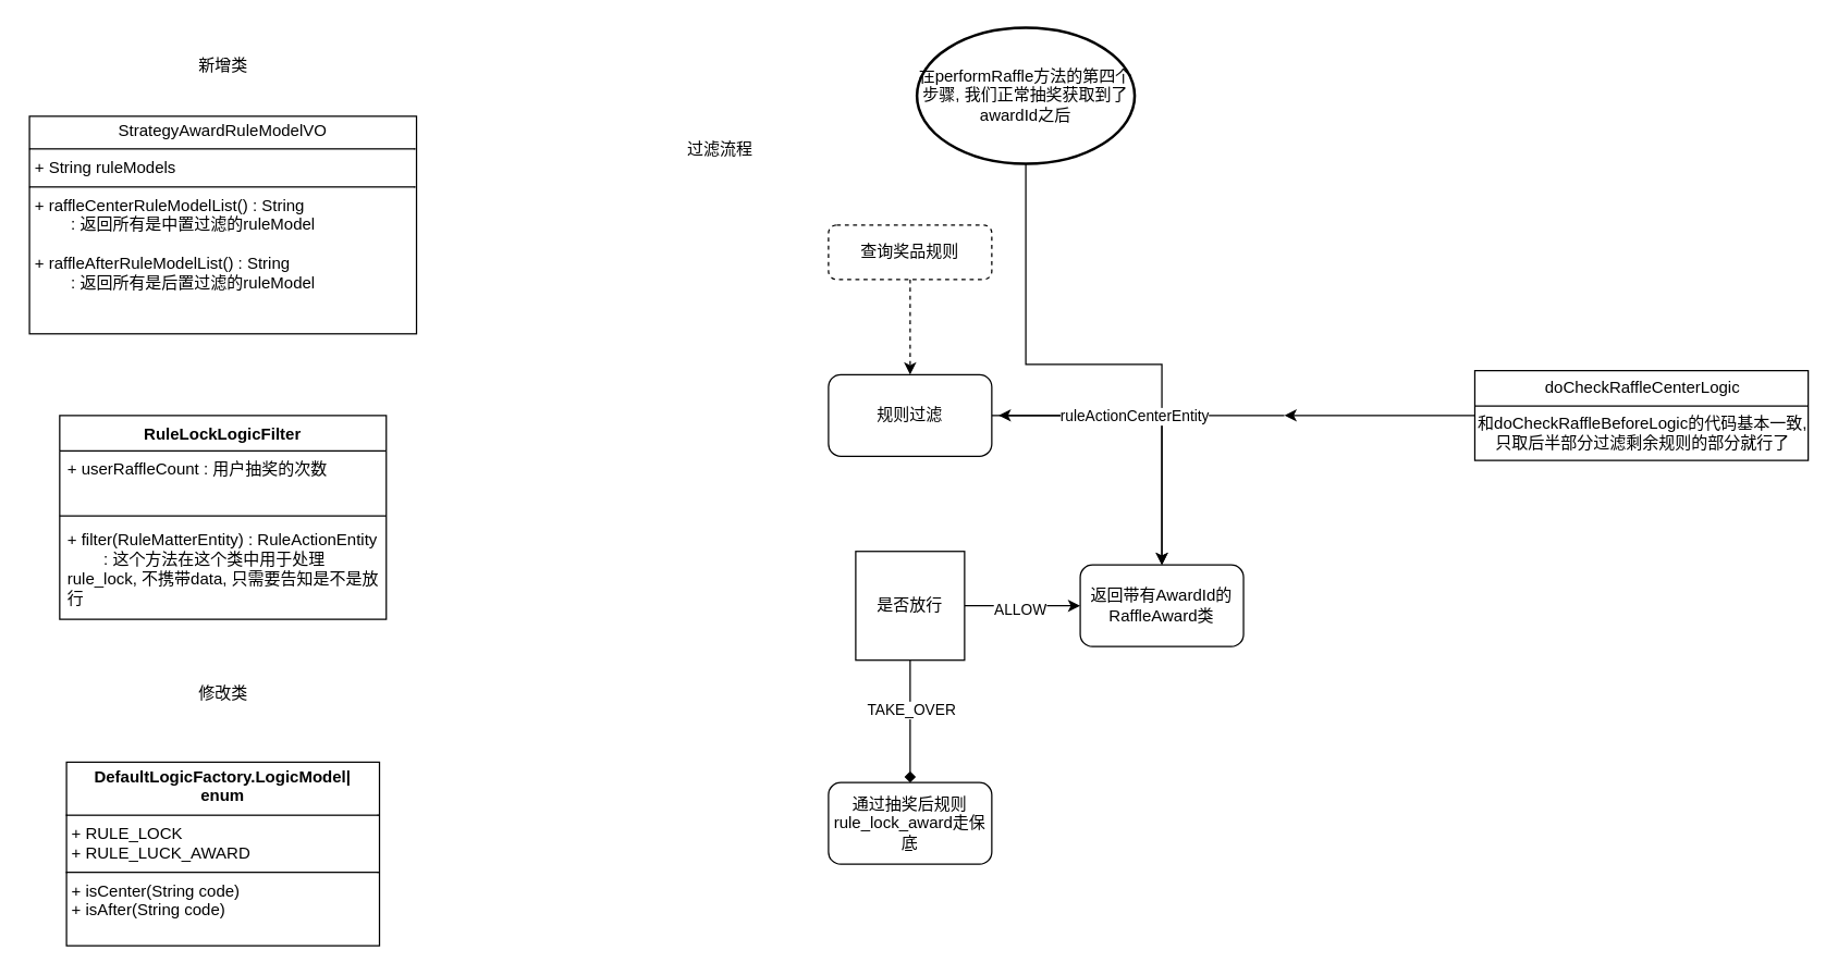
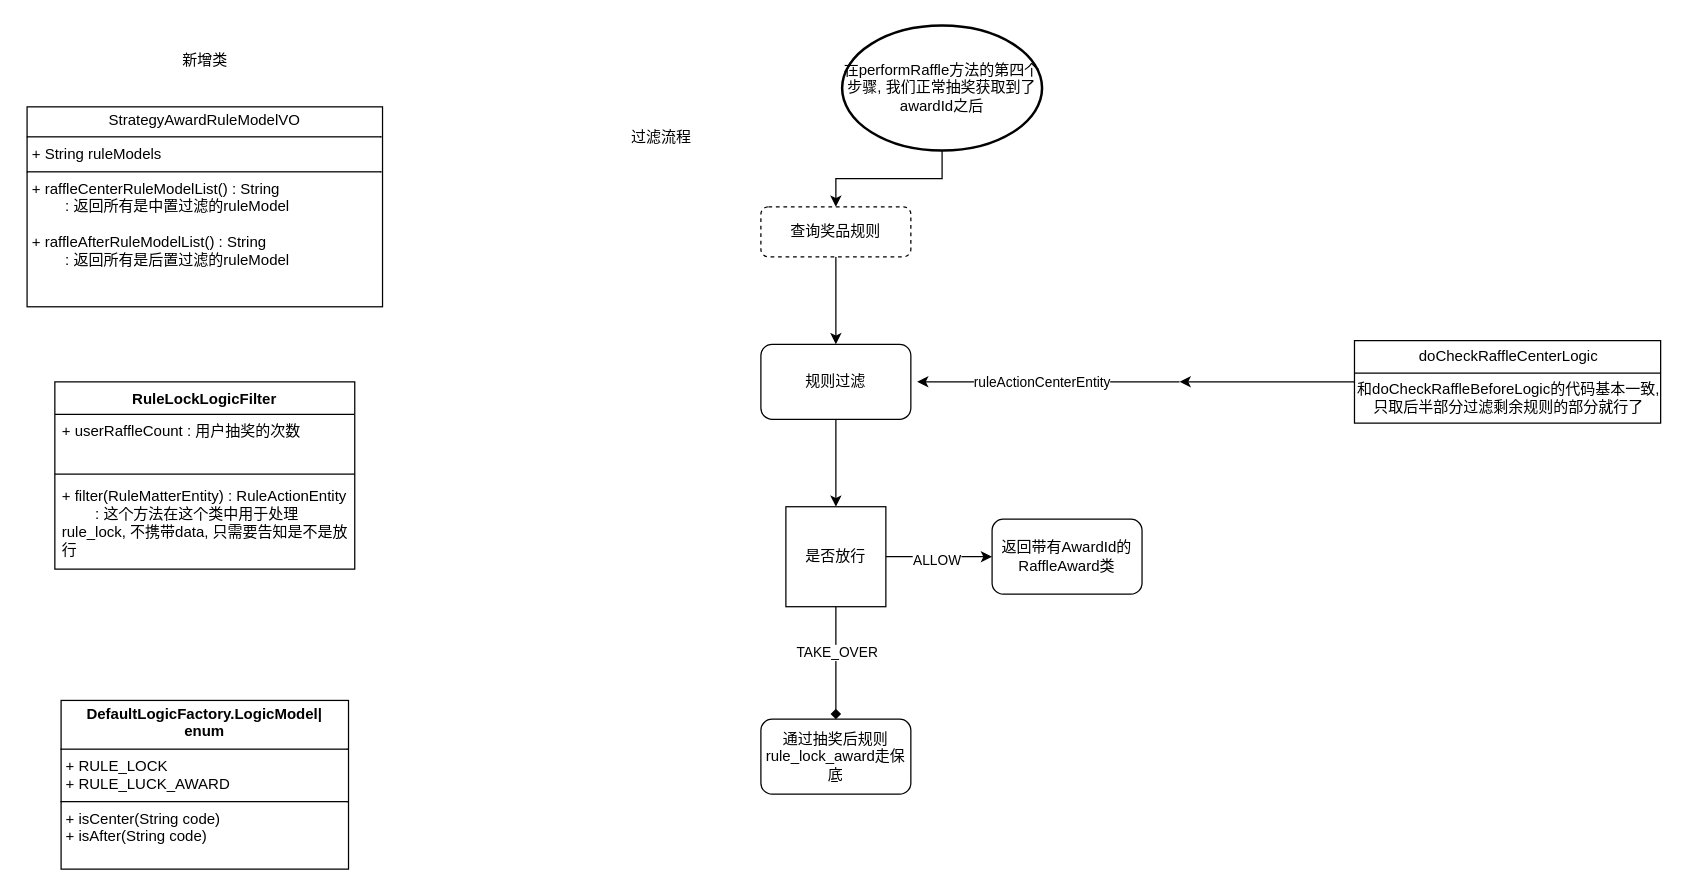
  <mxCell id="0" />
  <mxCell id="1" parent="0" />
- <mxCell id="2" value="" style="edgeStyle=orthogonalEdgeStyle;rounded=0;orthogonalLoop=1;jettySize=auto;html=1;dashed=1;" edge="1" parent="1" source="3" target="10"><mxGeometry relative="1" as="geometry" /></mxCell>
+ <mxCell id="2" value="" style="edgeStyle=orthogonalEdgeStyle;rounded=0;orthogonalLoop=1;jettySize=auto;html=1;" edge="1" parent="1" source="3" target="10"><mxGeometry relative="1" as="geometry" /></mxCell>
  <mxCell id="3" value="查询奖品规则" style="rounded=1;whiteSpace=wrap;html=1;fontSize=12;glass=0;strokeWidth=1;shadow=0;dashed=1;" parent="1" vertex="1"><mxGeometry x="608" y="165" width="120" height="40" as="geometry" /></mxCell>
  <mxCell id="4" value="过滤流程" style="text;html=1;align=center;verticalAlign=middle;resizable=0;points=[];autosize=1;strokeColor=none;fillColor=none;" vertex="1" parent="1"><mxGeometry x="493" y="95" width="70" height="30" as="geometry" /></mxCell>
  <mxCell id="5" value="新增类" style="text;html=1;align=center;verticalAlign=middle;resizable=0;points=[];autosize=1;strokeColor=none;fillColor=none;" vertex="1" parent="1"><mxGeometry x="133" y="33" width="60" height="30" as="geometry" /></mxCell>
  <mxCell id="6" value="&lt;p style=&quot;margin:0px;margin-top:4px;text-align:center;&quot;&gt;StrategyAwardRuleModelVO&lt;/p&gt;&lt;hr size=&quot;1&quot; style=&quot;border-style:solid;&quot;&gt;&lt;p style=&quot;margin:0px;margin-left:4px;&quot;&gt;+&amp;nbsp;&lt;span style=&quot;background-color: transparent; color: light-dark(rgb(0, 0, 0), rgb(255, 255, 255));&quot;&gt;String ruleModels&lt;/span&gt;&lt;/p&gt;&lt;hr size=&quot;1&quot; style=&quot;border-style:solid;&quot;&gt;&lt;p style=&quot;margin:0px;margin-left:4px;&quot;&gt;+ raffleCenterRuleModelList() : String&lt;/p&gt;&lt;p style=&quot;margin:0px;margin-left:4px;&quot;&gt;&lt;span style=&quot;white-space: pre;&quot;&gt;&#09;&lt;/span&gt;: 返回所有是中置过滤的ruleModel&lt;br&gt;&lt;/p&gt;&lt;p style=&quot;margin:0px;margin-left:4px;&quot;&gt;&lt;br&gt;&lt;/p&gt;&lt;p style=&quot;margin:0px;margin-left:4px;&quot;&gt;+ raffleAfterRuleModelList() : String&lt;br&gt;&lt;span style=&quot;white-space: pre;&quot;&gt;&#09;&lt;/span&gt;: 返回所有是后置过滤的ruleModel&lt;br&gt;&lt;/p&gt;" style="verticalAlign=top;align=left;overflow=fill;html=1;whiteSpace=wrap;fillColor=default;aspect=fixed;" vertex="1" parent="1"><mxGeometry x="20.78" y="85" width="284.44" height="160" as="geometry" /></mxCell>
- <mxCell id="7" style="edgeStyle=orthogonalEdgeStyle;rounded=0;orthogonalLoop=1;jettySize=auto;html=1;" edge="1" parent="1" source="8" target="22"><mxGeometry relative="1" as="geometry" /></mxCell>
+ <mxCell id="7" style="edgeStyle=orthogonalEdgeStyle;rounded=0;orthogonalLoop=1;jettySize=auto;html=1;" edge="1" parent="1" source="8" target="3"><mxGeometry relative="1" as="geometry" /></mxCell>
  <mxCell id="8" value="在performRaffle方法的第四个步骤, 我们正常抽奖获取到了awardId之后" style="strokeWidth=2;html=1;shape=mxgraph.flowchart.start_1;whiteSpace=wrap;" vertex="1" parent="1"><mxGeometry x="673" y="20" width="160" height="100" as="geometry" /></mxCell>
- <mxCell id="9" value="" style="edgeStyle=orthogonalEdgeStyle;rounded=0;orthogonalLoop=1;jettySize=auto;html=1;" edge="1" parent="1" source="10" target="22"><mxGeometry relative="1" as="geometry" /></mxCell>
+ <mxCell id="9" value="" style="edgeStyle=orthogonalEdgeStyle;rounded=0;orthogonalLoop=1;jettySize=auto;html=1;" edge="1" parent="1" source="10" target="20"><mxGeometry relative="1" as="geometry" /></mxCell>
  <mxCell id="10" value="规则过滤" style="whiteSpace=wrap;html=1;rounded=1;glass=0;strokeWidth=1;shadow=0;" vertex="1" parent="1"><mxGeometry x="608" y="275" width="120" height="60" as="geometry" /></mxCell>
  <mxCell id="11" style="edgeStyle=orthogonalEdgeStyle;rounded=0;orthogonalLoop=1;jettySize=auto;html=1;" edge="1" parent="1"><mxGeometry relative="1" as="geometry"><mxPoint x="733" y="305" as="targetPoint" /><mxPoint x="943" y="305.029" as="sourcePoint" /></mxGeometry></mxCell>
  <mxCell id="12" value="ruleActionCenterEntity" style="edgeLabel;html=1;align=center;verticalAlign=middle;resizable=0;points=[];" vertex="1" connectable="0" parent="11"><mxGeometry x="0.193" y="1" relative="1" as="geometry"><mxPoint x="15" y="-1" as="offset" /></mxGeometry></mxCell>
  <mxCell id="13" style="edgeStyle=orthogonalEdgeStyle;rounded=0;orthogonalLoop=1;jettySize=auto;html=1;" edge="1" parent="1" source="14"><mxGeometry relative="1" as="geometry"><mxPoint x="943" y="305" as="targetPoint" /></mxGeometry></mxCell>
  <mxCell id="14" value="doCheckRaffleCenterLogic" style="swimlane;fontStyle=0;childLayout=stackLayout;horizontal=1;startSize=26;fillColor=none;horizontalStack=0;resizeParent=1;resizeParentMax=0;resizeLast=0;collapsible=1;marginBottom=0;html=1;" vertex="1" parent="1"><mxGeometry x="1083" y="272" width="245" height="66" as="geometry"><mxRectangle x="480" y="305" width="60" height="30" as="alternateBounds" /></mxGeometry></mxCell>
  <mxCell id="15" value="和doCheckRaffleBeforeLogic的代码基本一致,&lt;div&gt;只取后半部分过滤剩余规则的部分就行了&lt;/div&gt;" style="text;html=1;align=center;verticalAlign=middle;resizable=0;points=[];autosize=1;strokeColor=none;fillColor=none;" vertex="1" parent="14"><mxGeometry y="26" width="245" height="40" as="geometry" /></mxCell>
  <mxCell id="16" value="" style="edgeStyle=orthogonalEdgeStyle;rounded=0;orthogonalLoop=1;jettySize=auto;html=1;endArrow=diamond;" edge="1" parent="1" source="20" target="21"><mxGeometry relative="1" as="geometry" /></mxCell>
  <mxCell id="17" value="TAKE_OVER" style="edgeLabel;html=1;align=center;verticalAlign=middle;resizable=0;points=[];" vertex="1" connectable="0" parent="16"><mxGeometry x="-0.206" relative="1" as="geometry"><mxPoint as="offset" /></mxGeometry></mxCell>
  <mxCell id="18" value="" style="edgeStyle=orthogonalEdgeStyle;rounded=0;orthogonalLoop=1;jettySize=auto;html=1;" edge="1" parent="1" source="20" target="22"><mxGeometry relative="1" as="geometry" /></mxCell>
  <mxCell id="19" value="ALLOW" style="edgeLabel;html=1;align=center;verticalAlign=middle;resizable=0;points=[];" vertex="1" connectable="0" parent="18"><mxGeometry x="-0.062" y="-2" relative="1" as="geometry"><mxPoint as="offset" /></mxGeometry></mxCell>
  <mxCell id="20" value="是否放行" style="whiteSpace=wrap;html=1;glass=0;strokeWidth=1;shadow=0;rounded=0;" vertex="1" parent="1"><mxGeometry x="628" y="405" width="80" height="80" as="geometry" /></mxCell>
  <mxCell id="21" value="通过抽奖后规则rule_lock_award走保底" style="whiteSpace=wrap;html=1;rounded=1;glass=0;strokeWidth=1;shadow=0;" vertex="1" parent="1"><mxGeometry x="608" y="575" width="120" height="60" as="geometry" /></mxCell>
  <mxCell id="22" value="返回带有AwardId的RaffleAward类" style="whiteSpace=wrap;html=1;rounded=1;glass=0;strokeWidth=1;shadow=0;" vertex="1" parent="1"><mxGeometry x="793" y="415" width="120" height="60" as="geometry" /></mxCell>
- <mxCell id="23" value="修改类" style="text;html=1;align=center;verticalAlign=middle;resizable=0;points=[];autosize=1;strokeColor=none;fillColor=none;" vertex="1" parent="1"><mxGeometry x="133" y="495" width="60" height="30" as="geometry" /></mxCell>
  <mxCell id="24" value="RuleLockLogicFilter" style="swimlane;fontStyle=1;align=center;verticalAlign=top;childLayout=stackLayout;horizontal=1;startSize=26;horizontalStack=0;resizeParent=1;resizeParentMax=0;resizeLast=0;collapsible=1;marginBottom=0;whiteSpace=wrap;html=1;" vertex="1" parent="1"><mxGeometry x="43" y="305" width="240" height="150" as="geometry" /></mxCell>
  <mxCell id="25" value="+ userRaffleCount : 用户抽奖的次数" style="text;strokeColor=none;fillColor=none;align=left;verticalAlign=top;spacingLeft=4;spacingRight=4;overflow=hidden;rotatable=0;points=[[0,0.5],[1,0.5]];portConstraint=eastwest;whiteSpace=wrap;html=1;" vertex="1" parent="24"><mxGeometry y="26" width="240" height="44" as="geometry" /></mxCell>
  <mxCell id="26" value="" style="line;strokeWidth=1;fillColor=none;align=left;verticalAlign=middle;spacingTop=-1;spacingLeft=3;spacingRight=3;rotatable=0;labelPosition=right;points=[];portConstraint=eastwest;strokeColor=inherit;" vertex="1" parent="24"><mxGeometry y="70" width="240" height="8" as="geometry" /></mxCell>
  <mxCell id="27" value="+ filter(RuleMatterEntity) : RuleActionEntity&lt;br&gt;&lt;span style=&quot;white-space: pre;&quot;&gt;&#09;&lt;/span&gt;: 这个方法在这个类中用于处理rule_lock, 不携带data, 只需要告知是不是放行" style="text;strokeColor=none;fillColor=none;align=left;verticalAlign=top;spacingLeft=4;spacingRight=4;overflow=hidden;rotatable=0;points=[[0,0.5],[1,0.5]];portConstraint=eastwest;whiteSpace=wrap;html=1;" vertex="1" parent="24"><mxGeometry y="78" width="240" height="72" as="geometry" /></mxCell>
  <mxCell id="28" value="&lt;p style=&quot;margin:0px;margin-top:4px;text-align:center;&quot;&gt;&lt;b&gt;DefaultLogicFactory.LogicModel|&lt;br&gt;enum&lt;/b&gt;&lt;/p&gt;&lt;hr size=&quot;1&quot; style=&quot;border-style:solid;&quot;&gt;&lt;p style=&quot;margin:0px;margin-left:4px;&quot;&gt;+ RULE_LOCK&lt;br&gt;+ RULE_LUCK_AWARD&lt;/p&gt;&lt;hr size=&quot;1&quot; style=&quot;border-style:solid;&quot;&gt;&lt;p style=&quot;margin:0px;margin-left:4px;&quot;&gt;+ isCenter(String code)&lt;/p&gt;&lt;p style=&quot;margin:0px;margin-left:4px;&quot;&gt;+ isAfter(String code)&lt;/p&gt;" style="verticalAlign=top;align=left;overflow=fill;html=1;whiteSpace=wrap;" vertex="1" parent="1"><mxGeometry x="48" y="560" width="230" height="135" as="geometry" /></mxCell>
